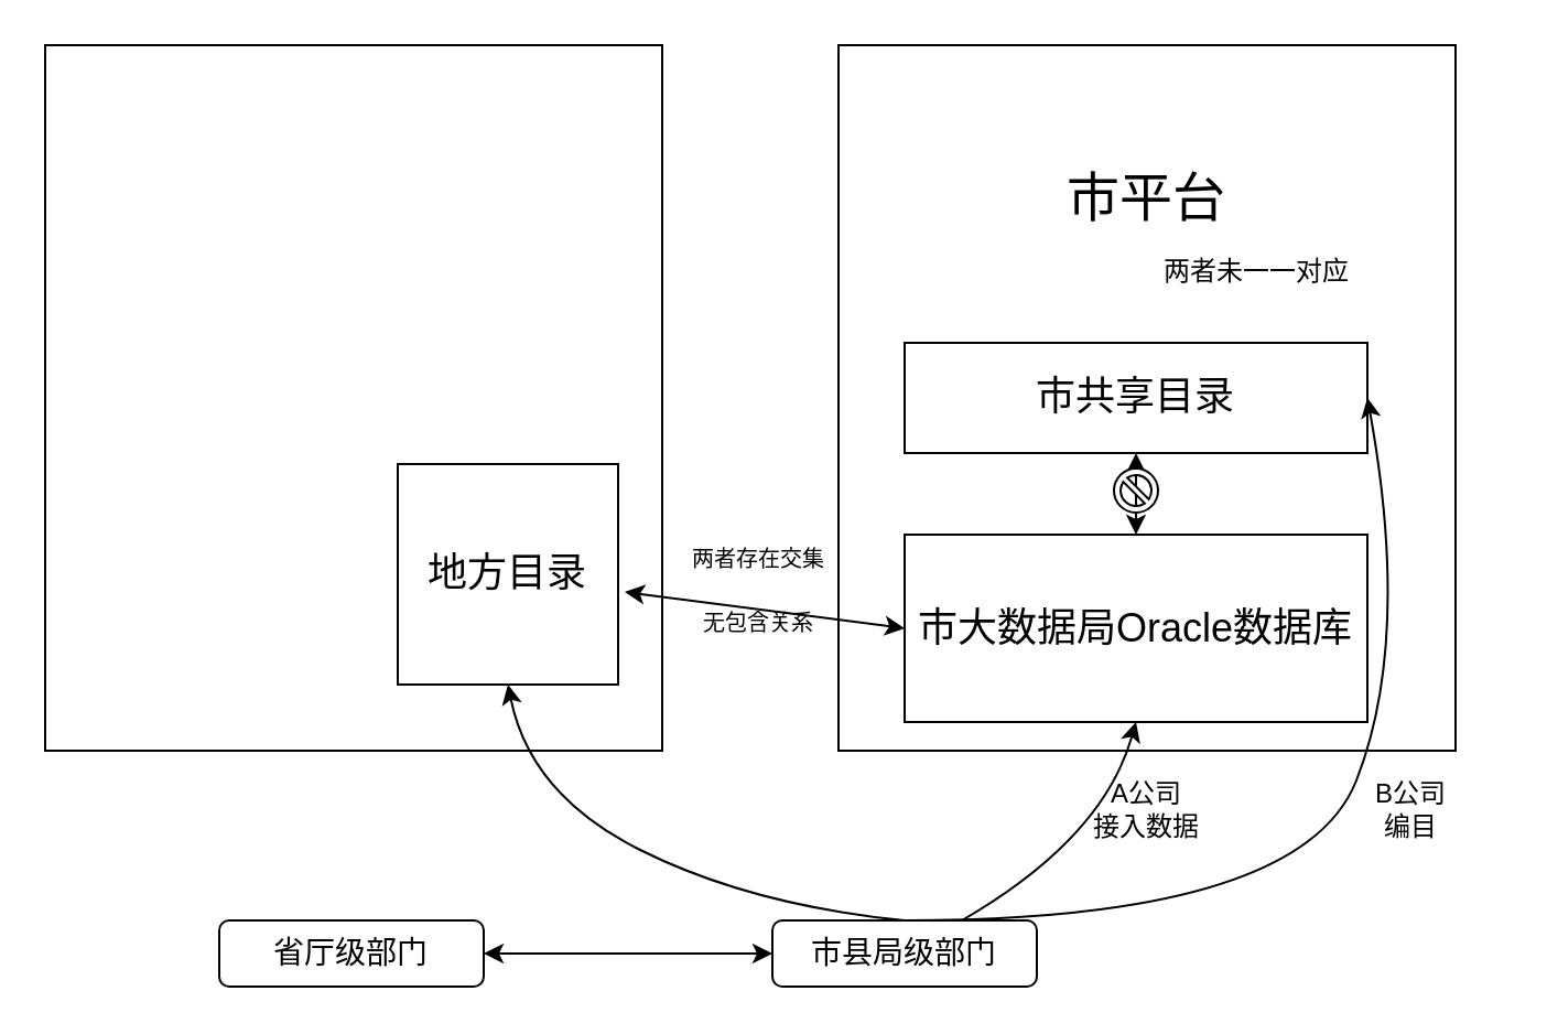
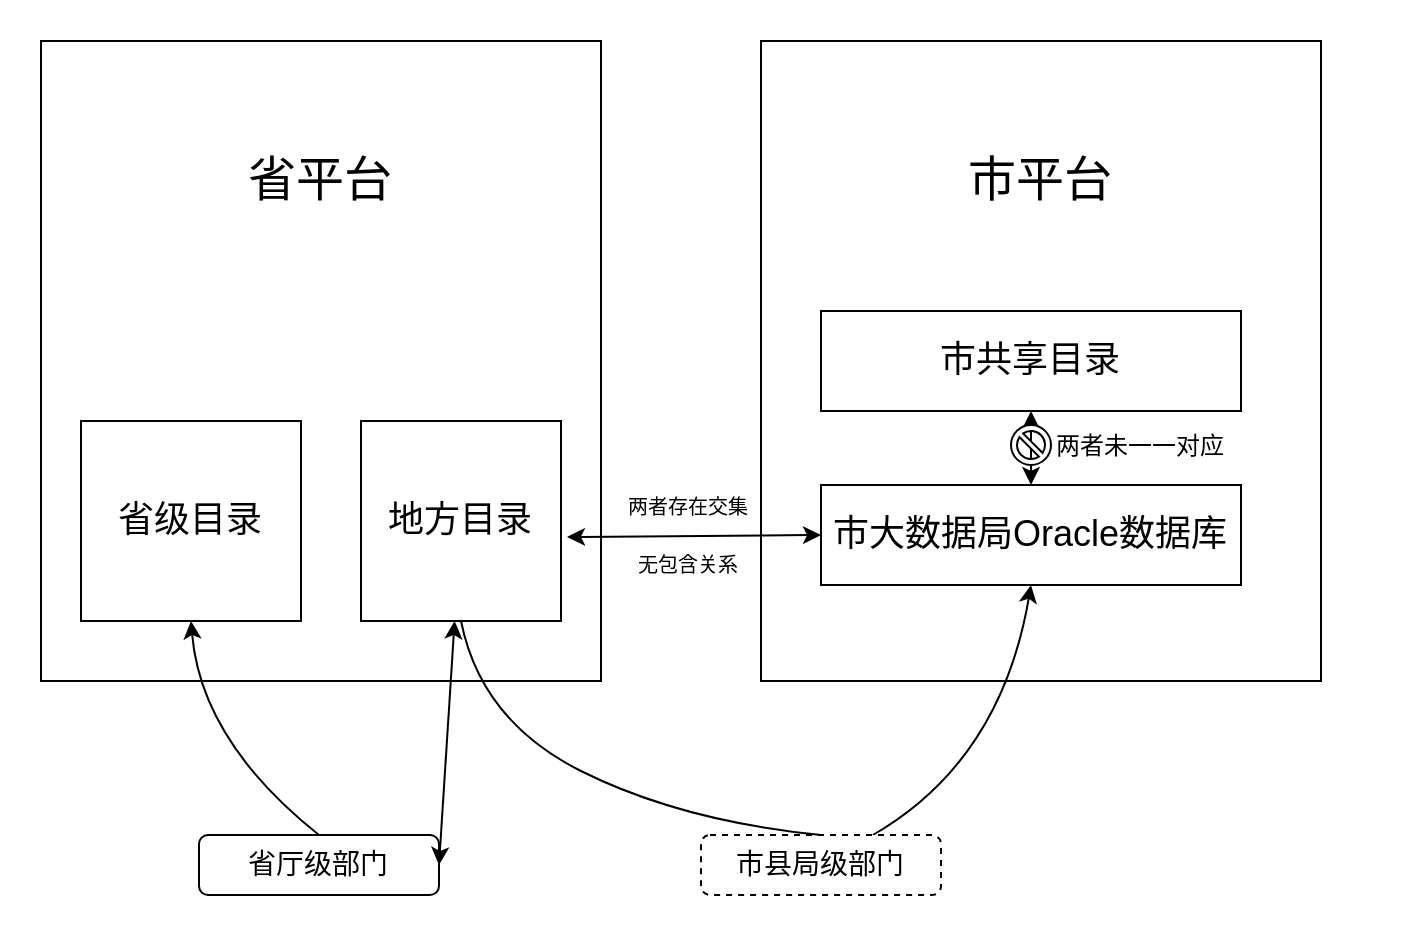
  <mxCell id="0" />
  <mxCell id="1" parent="0" />
  <mxCell id="2" value="" style="rounded=0;whiteSpace=wrap;html=1;" vertex="1" parent="1"><mxGeometry x="20" y="20" width="280" height="320" as="geometry" /></mxCell>
  <mxCell id="3" value="" style="rounded=0;whiteSpace=wrap;html=1;" vertex="1" parent="1"><mxGeometry x="380" y="20" width="280" height="320" as="geometry" /></mxCell>
  <mxCell id="4" value="&lt;font style=&quot;font-size: 18px&quot;&gt;地方目录&lt;/font&gt;" style="rounded=0;whiteSpace=wrap;html=1;" vertex="1" parent="1"><mxGeometry x="180" y="210" width="100" height="100" as="geometry" /></mxCell>
- <mxCell id="6" value="&lt;font style=&quot;font-size: 18px&quot;&gt;市大数据局Oracle数据库&lt;/font&gt;" style="rounded=0;whiteSpace=wrap;html=1;" vertex="1" parent="1"><mxGeometry x="410" y="242" width="210" height="85" as="geometry" /></mxCell>
+ <mxCell id="5" value="&lt;font style=&quot;font-size: 18px&quot;&gt;省级目录&lt;/font&gt;" style="rounded=0;whiteSpace=wrap;html=1;" vertex="1" parent="1"><mxGeometry x="40" y="210" width="110" height="100" as="geometry" /></mxCell>
+ <mxCell id="6" value="&lt;font style=&quot;font-size: 18px&quot;&gt;市大数据局Oracle数据库&lt;/font&gt;" style="rounded=0;whiteSpace=wrap;html=1;" vertex="1" parent="1"><mxGeometry x="410" y="242" width="210" height="50" as="geometry" /></mxCell>
  <mxCell id="7" value="&lt;font style=&quot;font-size: 18px&quot;&gt;市共享目录&lt;/font&gt;" style="rounded=0;whiteSpace=wrap;html=1;" vertex="1" parent="1"><mxGeometry x="410" y="155" width="210" height="50" as="geometry" /></mxCell>
  <mxCell id="8" value="" style="endArrow=classic;startArrow=classic;html=1;entryX=0.5;entryY=1;entryDx=0;entryDy=0;exitX=0.5;exitY=0;exitDx=0;exitDy=0;" edge="1" parent="1" source="6" target="7"><mxGeometry width="50" height="50" relative="1" as="geometry"><mxPoint x="320" y="270" as="sourcePoint" /><mxPoint x="370" y="220" as="targetPoint" /><Array as="points" /></mxGeometry></mxCell>
  <mxCell id="9" value="" style="verticalLabelPosition=bottom;verticalAlign=top;html=1;shape=mxgraph.basic.no_symbol" vertex="1" parent="1"><mxGeometry x="505" y="212" width="20" height="20" as="geometry" /></mxCell>
- <mxCell id="10" value="两者未一一对应" style="text;html=1;strokeColor=none;fillColor=none;align=center;verticalAlign=middle;whiteSpace=wrap;rounded=0;" vertex="1" parent="1"><mxGeometry x="525" y="113" width="90" height="20" as="geometry" /></mxCell>
+ <mxCell id="10" value="两者未一一对应" style="text;html=1;strokeColor=none;fillColor=none;align=center;verticalAlign=middle;whiteSpace=wrap;rounded=0;" vertex="1" parent="1"><mxGeometry x="525" y="213" width="90" height="20" as="geometry" /></mxCell>
  <mxCell id="11" value="" style="curved=1;endArrow=classic;html=1;entryX=0.5;entryY=1;entryDx=0;entryDy=0;" edge="1" parent="1" source="13" target="6"><mxGeometry width="50" height="50" relative="1" as="geometry"><mxPoint x="515" y="415" as="sourcePoint" /><mxPoint x="380" y="170" as="targetPoint" /><Array as="points"><mxPoint x="500" y="380" /></Array></mxGeometry></mxCell>
- <mxCell id="12" value="" style="curved=1;endArrow=classic;html=1;entryX=1;entryY=0.5;entryDx=0;entryDy=0;exitX=0.5;exitY=0;exitDx=0;exitDy=0;" edge="1" parent="1" source="13" target="7"><mxGeometry width="50" height="50" relative="1" as="geometry"><mxPoint x="515" y="420" as="sourcePoint" /><mxPoint x="380" y="170" as="targetPoint" /><Array as="points"><mxPoint x="590" y="417" /><mxPoint x="640" y="290" /></Array></mxGeometry></mxCell>
- <mxCell id="13" value="&lt;font style=&quot;font-size: 14px&quot;&gt;市县局级部门&lt;/font&gt;" style="rounded=1;whiteSpace=wrap;html=1;" vertex="1" parent="1"><mxGeometry x="350" y="417" width="120" height="30" as="geometry" /></mxCell>
- <mxCell id="14" value="A公司&lt;br&gt;接入数据" style="text;html=1;strokeColor=none;fillColor=none;align=center;verticalAlign=middle;whiteSpace=wrap;rounded=0;" vertex="1" parent="1"><mxGeometry x="480" y="357" width="80" height="20" as="geometry" /></mxCell>
- <mxCell id="15" value="B公司&lt;br&gt;编目" style="text;html=1;strokeColor=none;fillColor=none;align=center;verticalAlign=middle;whiteSpace=wrap;rounded=0;" vertex="1" parent="1"><mxGeometry x="600" y="357" width="80" height="20" as="geometry" /></mxCell>
+ <mxCell id="13" value="&lt;font style=&quot;font-size: 14px&quot;&gt;市县局级部门&lt;/font&gt;" style="rounded=1;whiteSpace=wrap;html=1;dashed=1;" vertex="1" parent="1"><mxGeometry x="350" y="417" width="120" height="30" as="geometry" /></mxCell>
  <mxCell id="16" value="&lt;font style=&quot;font-size: 14px&quot;&gt;省厅级部门&lt;/font&gt;" style="rounded=1;whiteSpace=wrap;html=1;" vertex="1" parent="1"><mxGeometry x="99" y="417" width="120" height="30" as="geometry" /></mxCell>
- <mxCell id="18" value="" style="curved=1;endArrow=classic;html=1;exitX=0.5;exitY=0;exitDx=0;exitDy=0;entryX=0.5;entryY=1;entryDx=0;entryDy=0;" edge="1" parent="1" source="13" target="4"><mxGeometry width="50" height="50" relative="1" as="geometry"><mxPoint x="330" y="210" as="sourcePoint" /><mxPoint x="380" y="160" as="targetPoint" /><Array as="points"><mxPoint x="340" y="410" /><mxPoint x="240" y="360" /></Array></mxGeometry></mxCell>
- <mxCell id="19" value="" style="endArrow=classic;startArrow=classic;html=1;exitX=1;exitY=0.5;exitDx=0;exitDy=0;entryX=0;entryY=0.5;entryDx=0;entryDy=0;" edge="1" parent="1" source="16" target="13"><mxGeometry width="50" height="50" relative="1" as="geometry"><mxPoint x="330" y="190" as="sourcePoint" /><mxPoint x="380" y="140" as="targetPoint" /></mxGeometry></mxCell>
+ <mxCell id="17" value="" style="curved=1;endArrow=classic;html=1;exitX=0.5;exitY=0;exitDx=0;exitDy=0;entryX=0.5;entryY=1;entryDx=0;entryDy=0;" edge="1" parent="1" source="16" target="5"><mxGeometry width="50" height="50" relative="1" as="geometry"><mxPoint x="330" y="210" as="sourcePoint" /><mxPoint x="380" y="160" as="targetPoint" /><Array as="points"><mxPoint x="100" y="370" /></Array></mxGeometry></mxCell>
+ <mxCell id="18" value="" style="curved=1;endArrow=none;html=1;exitX=0.5;exitY=0;exitDx=0;exitDy=0;entryX=0.5;entryY=1;entryDx=0;entryDy=0;" edge="1" parent="1" source="13" target="4"><mxGeometry width="50" height="50" relative="1" as="geometry"><mxPoint x="330" y="210" as="sourcePoint" /><mxPoint x="380" y="160" as="targetPoint" /><Array as="points"><mxPoint x="340" y="410" /><mxPoint x="240" y="360" /></Array></mxGeometry></mxCell>
+ <mxCell id="19" value="" style="endArrow=classic;startArrow=classic;html=1;exitX=1;exitY=0.5;exitDx=0;exitDy=0;" edge="1" parent="1" source="16" target="4"><mxGeometry width="50" height="50" relative="1" as="geometry"><mxPoint x="330" y="190" as="sourcePoint" /><mxPoint x="380" y="140" as="targetPoint" /></mxGeometry></mxCell>
+ <mxCell id="20" value="&lt;font style=&quot;font-size: 24px&quot;&gt;省平台&lt;/font&gt;" style="text;html=1;strokeColor=none;fillColor=none;align=center;verticalAlign=middle;whiteSpace=wrap;rounded=0;" vertex="1" parent="1"><mxGeometry x="90" y="80" width="140" height="20" as="geometry" /></mxCell>
  <mxCell id="21" value="&lt;font style=&quot;font-size: 24px&quot;&gt;市平台&lt;/font&gt;" style="text;html=1;strokeColor=none;fillColor=none;align=center;verticalAlign=middle;whiteSpace=wrap;rounded=0;" vertex="1" parent="1"><mxGeometry x="450" y="80" width="140" height="20" as="geometry" /></mxCell>
  <mxCell id="22" value="" style="endArrow=classic;startArrow=classic;html=1;entryX=0;entryY=0.5;entryDx=0;entryDy=0;exitX=1.03;exitY=0.58;exitDx=0;exitDy=0;exitPerimeter=0;" edge="1" parent="1" source="4" target="6"><mxGeometry width="50" height="50" relative="1" as="geometry"><mxPoint x="290" y="267" as="sourcePoint" /><mxPoint x="380" y="110" as="targetPoint" /></mxGeometry></mxCell>
  <mxCell id="23" value="&lt;font style=&quot;font-size: 10px&quot;&gt;两者存在交集&lt;br&gt;&lt;br&gt;无包含关系&lt;/font&gt;" style="text;html=1;strokeColor=none;fillColor=none;align=center;verticalAlign=middle;whiteSpace=wrap;rounded=0;" vertex="1" parent="1"><mxGeometry x="309" y="257" width="70" height="20" as="geometry" /></mxCell>
